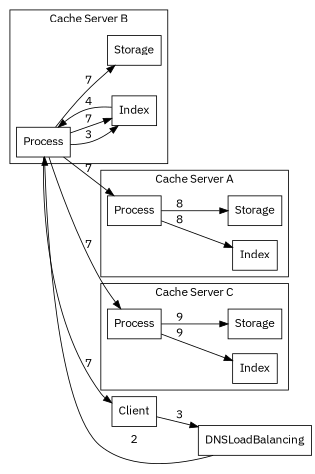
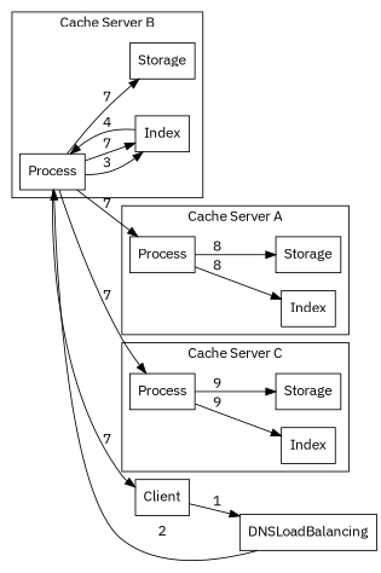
  digraph {
    fontname="IBM Plex Sans"
    newrank=true
    rankdir=LR
    node [fontname="IBM Plex Sans" shape=box]
    edge [fontname="IBM Plex Sans"]
    n1 [label=Process]
    n2 [label=Process]
    n3 [label=Index]
    n4 [label=Storage]
    n5 [label=Process]
    n6 [label=Index]
    n7 [label=Storage]
    n8 [label=Index]
    n9 [label=Storage]
    Client
    DNSLoadBalancing
    subgraph sub_1 {
      rank=same
      n1
      n2
    }
    subgraph cluster_2 {
      label="Cache Server A"
      n1
      n3
      n4
    }
    subgraph cluster_3 {
      label="Cache Server B"
      n5
      n6
      n7
    }
    subgraph cluster_4 {
      label="Cache Server C"
      n2
      n8
      n9
    }
    n1 -> n3 [label=8]
    n1 -> n4 [label=8]
    n2 -> n8 [label=9]
    n2 -> n9 [label=9]
    n5 -> n1 [label=7]
    n5 -> n2 [label=7]
    n5 -> n6 [label=3]
    n5 -> n6 [label=7]
    n5 -> n7 [label=7]
    n5 -> Client [label=7]
    n6 -> n5 [label=4]
-   Client -> DNSLoadBalancing [label=3]
+   Client -> DNSLoadBalancing [label=1]
    DNSLoadBalancing -> n5 [label=2]
  }
